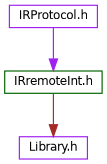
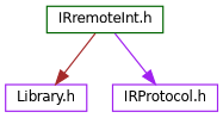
  digraph {
    node [color=purple fillcolor=white fontname=Helvetica fontsize=10 shape=record style=filled]
    edge [fontname=Helvetica fontsize=10 labelfontname=Helvetica labelfontsize=10 style=solid]
    n1 [height=0.2 label="Library.h" width=0.4]
    n2 [color=darkgreen height=0.2 label="IRremoteInt.h" width=0.4]
    n3 [height=0.2 label="IRProtocol.h" width=0.4]
    n2 -> n1 [color=brown]
-   n3 -> n2 [color=purple]
+   n2 -> n3 [color=purple]
  }
